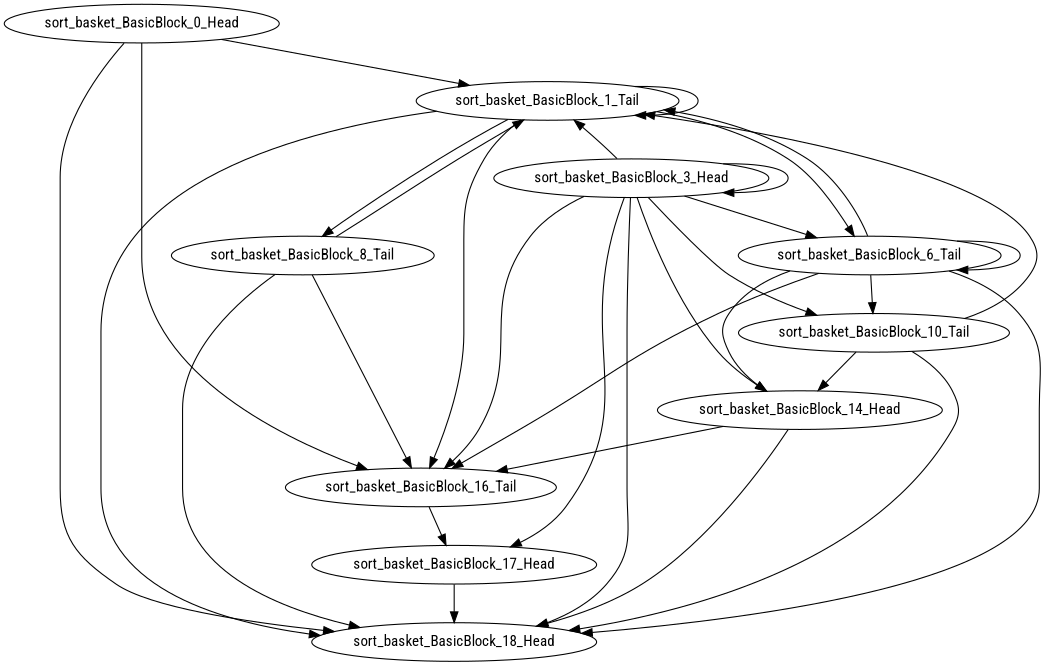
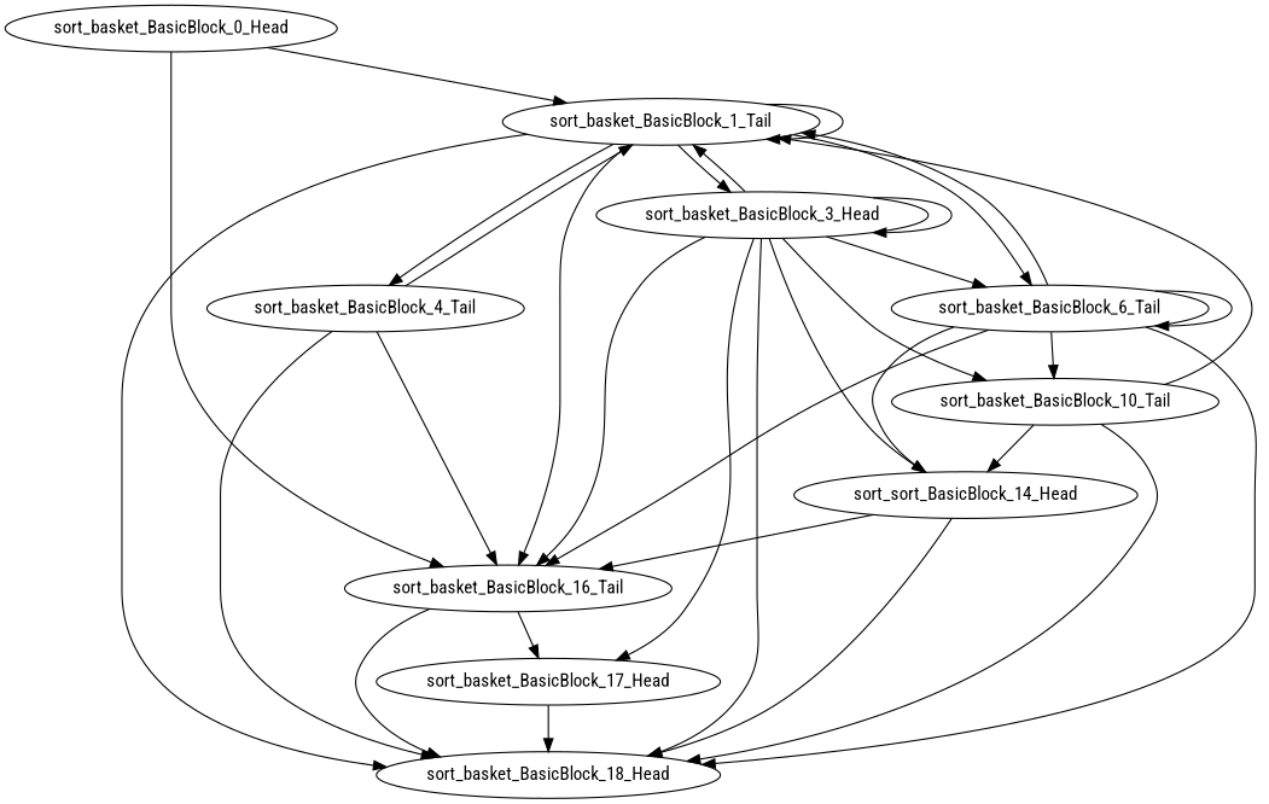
  digraph {
    fontname="Roboto Condensed"
    node [fontname="Roboto Condensed"]
    edge [fontname="Roboto Condensed"]
    sort_basket_BasicBlock_0_Head
    sort_basket_BasicBlock_1_Tail
    sort_basket_BasicBlock_16_Tail
    n4 [label=sort_basket_BasicBlock_18_Head]
    sort_basket_BasicBlock_3_Head
    sort_basket_BasicBlock_6_Tail
-   sort_basket_BasicBlock_8_Tail
-   sort_basket_BasicBlock_14_Head
+   sort_basket_BasicBlock_8_Tail [label=sort_basket_BasicBlock_4_Tail]
+   sort_basket_BasicBlock_14_Head [label=sort_sort_BasicBlock_14_Head]
    sort_basket_BasicBlock_17_Head
    sort_basket_BasicBlock_10_Tail
    sort_basket_BasicBlock_0_Head -> sort_basket_BasicBlock_1_Tail
    sort_basket_BasicBlock_0_Head -> sort_basket_BasicBlock_16_Tail
    sort_basket_BasicBlock_1_Tail -> sort_basket_BasicBlock_1_Tail
    sort_basket_BasicBlock_1_Tail -> sort_basket_BasicBlock_16_Tail
    sort_basket_BasicBlock_1_Tail -> n4
+   sort_basket_BasicBlock_1_Tail -> sort_basket_BasicBlock_3_Head
    sort_basket_BasicBlock_1_Tail -> sort_basket_BasicBlock_6_Tail
    sort_basket_BasicBlock_1_Tail -> sort_basket_BasicBlock_8_Tail
-   sort_basket_BasicBlock_0_Head -> n4
+   sort_basket_BasicBlock_16_Tail -> n4
    sort_basket_BasicBlock_16_Tail -> sort_basket_BasicBlock_17_Head
    sort_basket_BasicBlock_3_Head -> sort_basket_BasicBlock_1_Tail
    sort_basket_BasicBlock_3_Head -> sort_basket_BasicBlock_16_Tail
    sort_basket_BasicBlock_3_Head -> n4
    sort_basket_BasicBlock_3_Head -> sort_basket_BasicBlock_3_Head
    sort_basket_BasicBlock_3_Head -> sort_basket_BasicBlock_6_Tail
    sort_basket_BasicBlock_3_Head -> sort_basket_BasicBlock_14_Head
    sort_basket_BasicBlock_3_Head -> sort_basket_BasicBlock_17_Head
    sort_basket_BasicBlock_3_Head -> sort_basket_BasicBlock_10_Tail
    sort_basket_BasicBlock_6_Tail -> sort_basket_BasicBlock_1_Tail
    sort_basket_BasicBlock_6_Tail -> sort_basket_BasicBlock_16_Tail
    sort_basket_BasicBlock_6_Tail -> n4
    sort_basket_BasicBlock_6_Tail -> sort_basket_BasicBlock_6_Tail
    sort_basket_BasicBlock_6_Tail -> sort_basket_BasicBlock_14_Head
    sort_basket_BasicBlock_6_Tail -> sort_basket_BasicBlock_10_Tail
    sort_basket_BasicBlock_8_Tail -> sort_basket_BasicBlock_1_Tail
    sort_basket_BasicBlock_8_Tail -> sort_basket_BasicBlock_16_Tail
    sort_basket_BasicBlock_8_Tail -> n4
    sort_basket_BasicBlock_14_Head -> sort_basket_BasicBlock_16_Tail
    sort_basket_BasicBlock_14_Head -> n4
    sort_basket_BasicBlock_17_Head -> n4
    sort_basket_BasicBlock_10_Tail -> sort_basket_BasicBlock_1_Tail
    sort_basket_BasicBlock_10_Tail -> n4
    sort_basket_BasicBlock_10_Tail -> sort_basket_BasicBlock_14_Head
  }
